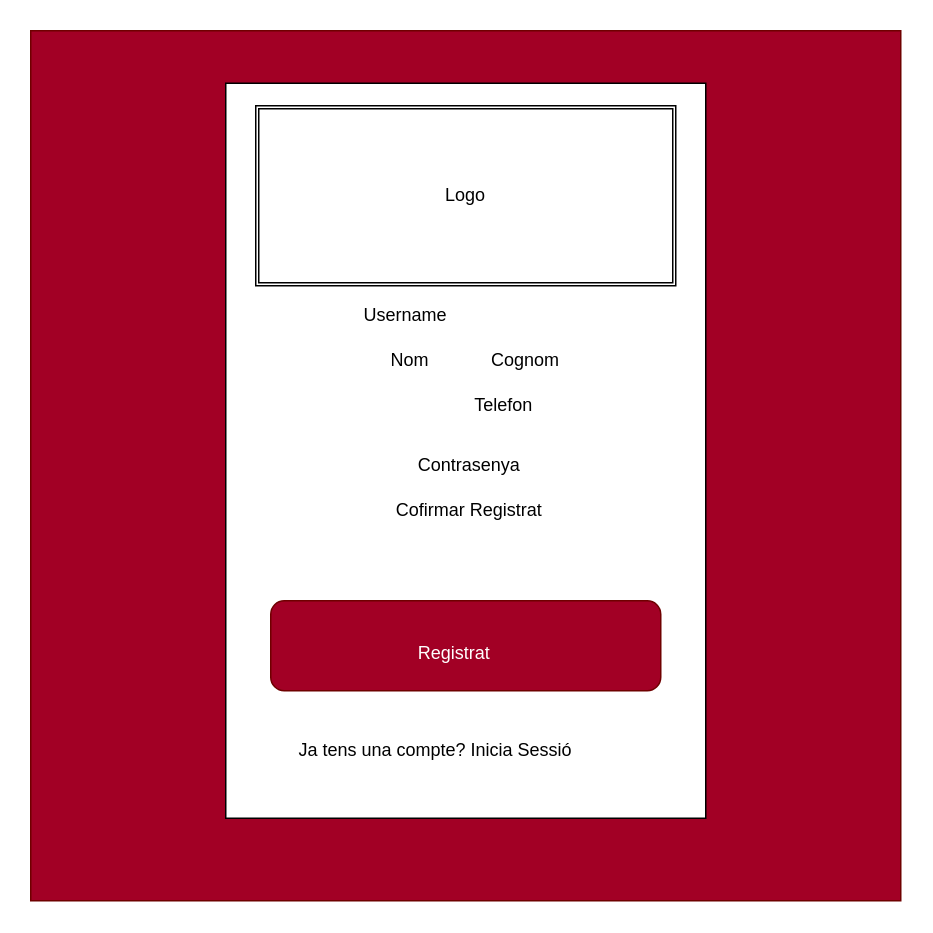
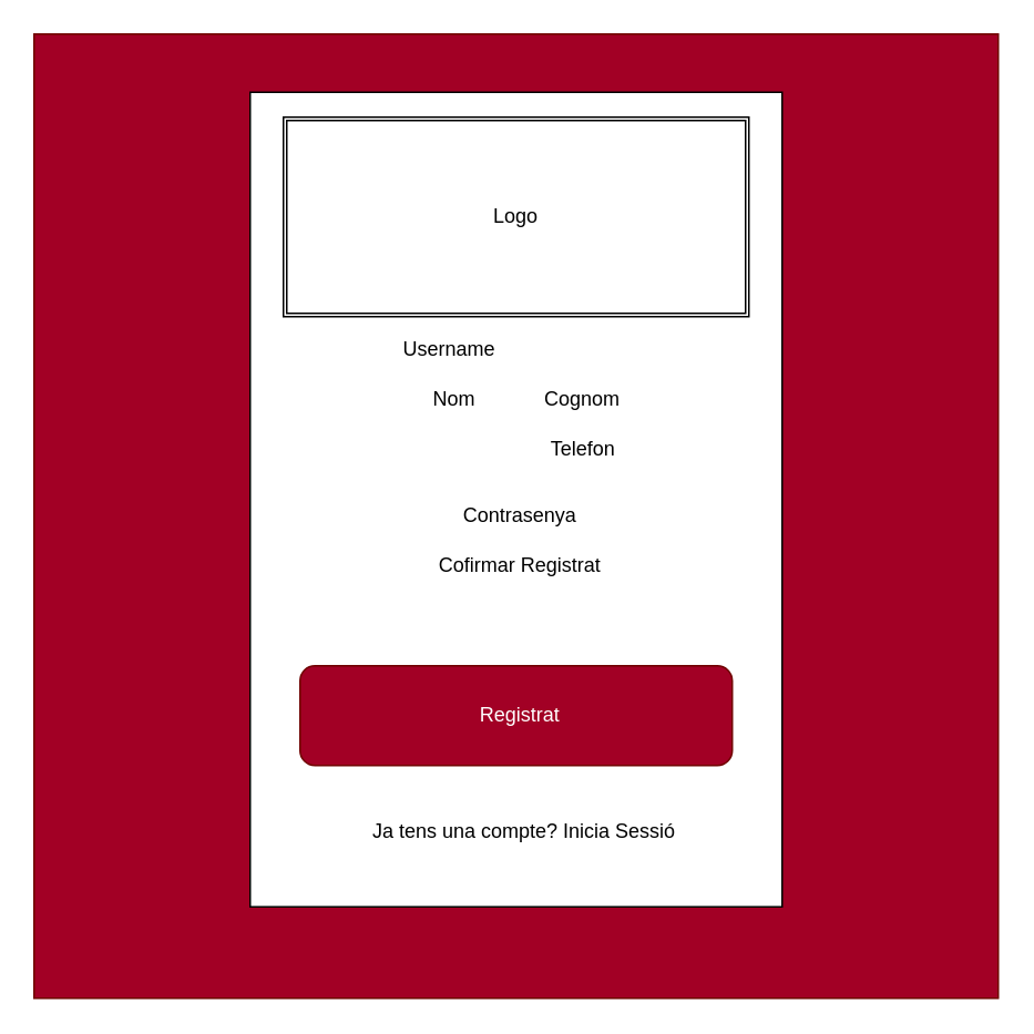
  <mxCell id="0" />
  <mxCell id="1" parent="0" />
  <mxCell id="2" value="" style="whiteSpace=wrap;html=1;aspect=fixed;fillColor=#a20025;strokeColor=#6F0000;fontColor=#ffffff;" parent="1" vertex="1"><mxGeometry x="20" y="20" width="580" height="580" as="geometry" /></mxCell>
  <mxCell id="3" value="" style="rounded=0;whiteSpace=wrap;html=1;rotation=-90;" parent="1" vertex="1"><mxGeometry x="65" y="140" width="490" height="320" as="geometry" /></mxCell>
  <mxCell id="4" value="Username" style="text;html=1;strokeColor=none;fillColor=none;align=center;verticalAlign=middle;whiteSpace=wrap;rounded=0;" parent="1" vertex="1"><mxGeometry x="190" y="200" width="160" height="20" as="geometry" /></mxCell>
  <mxCell id="5" value="Nom" style="text;html=1;strokeColor=none;fillColor=none;align=center;verticalAlign=middle;whiteSpace=wrap;rounded=0;" parent="1" vertex="1"><mxGeometry x="230" y="230" width="86.37" height="20" as="geometry" /></mxCell>
  <mxCell id="6" value="Cognom" style="text;html=1;strokeColor=none;fillColor=none;align=center;verticalAlign=middle;whiteSpace=wrap;rounded=0;" parent="1" vertex="1"><mxGeometry x="306.82" y="230" width="86.37" height="20" as="geometry" /></mxCell>
- <mxCell id="7" value="Telefon" style="text;html=1;strokeColor=none;fillColor=none;align=center;verticalAlign=middle;whiteSpace=wrap;rounded=0;" parent="1" vertex="1"><mxGeometry x="296.59" y="260" width="76.82" height="20" as="geometry" /></mxCell>
+ <mxCell id="7" value="Telefon" style="text;html=1;strokeColor=none;fillColor=none;align=center;verticalAlign=middle;whiteSpace=wrap;rounded=0;" parent="1" vertex="1"><mxGeometry x="311.59" y="260" width="76.82" height="20" as="geometry" /></mxCell>
  <mxCell id="8" value="Contrasenya&lt;span style=&quot;color: rgba(0 , 0 , 0 , 0) ; font-family: monospace ; font-size: 0px&quot;&gt;%3CmxGraphModel%3E%3Croot%3E%3CmxCell%20id%3D%220%22%2F%3E%3CmxCell%20id%3D%221%22%20parent%3D%220%22%2F%3E%3CmxCell%20id%3D%222%22%20value%3D%22Text%22%20style%3D%22text%3Bhtml%3D1%3BstrokeColor%3Dnone%3BfillColor%3Dnone%3Balign%3Dcenter%3BverticalAlign%3Dmiddle%3BwhiteSpace%3Dwrap%3Brounded%3D0%3B%22%20vertex%3D%221%22%20parent%3D%221%22%3E%3CmxGeometry%20x%3D%22303.63%22%20y%3D%22320%22%20width%3D%2276.82%22%20height%3D%2220%22%20as%3D%22geometry%22%2F%3E%3C%2FmxCell%3E%3C%2Froot%3E%3C%2FmxGraphModel%3E&lt;/span&gt;" style="text;html=1;strokeColor=none;fillColor=none;align=center;verticalAlign=middle;whiteSpace=wrap;rounded=0;" parent="1" vertex="1"><mxGeometry x="243.63" y="300" width="137" height="20" as="geometry" /></mxCell>
  <mxCell id="9" value="Cofirmar Registrat" style="text;html=1;strokeColor=none;fillColor=none;align=center;verticalAlign=middle;whiteSpace=wrap;rounded=0;" parent="1" vertex="1"><mxGeometry x="243.63" y="330" width="137" height="20" as="geometry" /></mxCell>
  <mxCell id="10" value="" style="rounded=1;whiteSpace=wrap;html=1;fillColor=#a20025;strokeColor=#6F0000;fontColor=#ffffff;" parent="1" vertex="1"><mxGeometry x="180" y="400" width="260" height="60" as="geometry" /></mxCell>
- <mxCell id="11" value="&lt;font color=&quot;#ffffff&quot;&gt;Registrat&lt;/font&gt;" style="text;html=1;strokeColor=none;fillColor=none;align=center;verticalAlign=middle;whiteSpace=wrap;rounded=0;" parent="1" vertex="1"><mxGeometry x="220" y="425" width="165.23" height="20" as="geometry" /></mxCell>
- <mxCell id="12" value="Ja tens una compte? Inicia Sessió" style="text;html=1;strokeColor=none;fillColor=none;align=center;verticalAlign=middle;whiteSpace=wrap;rounded=0;" parent="1" vertex="1"><mxGeometry x="155" y="490" width="270" height="20" as="geometry" /></mxCell>
+ <mxCell id="11" value="&lt;font color=&quot;#ffffff&quot;&gt;Registrat&lt;/font&gt;" style="text;html=1;strokeColor=none;fillColor=none;align=center;verticalAlign=middle;whiteSpace=wrap;rounded=0;" parent="1" vertex="1"><mxGeometry x="230" y="420" width="165.23" height="20" as="geometry" /></mxCell>
+ <mxCell id="12" value="Ja tens una compte? Inicia Sessió" style="text;html=1;strokeColor=none;fillColor=none;align=center;verticalAlign=middle;whiteSpace=wrap;rounded=0;" parent="1" vertex="1"><mxGeometry x="180" y="490" width="270" height="20" as="geometry" /></mxCell>
  <mxCell id="13" value="Logo" style="shape=ext;double=1;rounded=0;whiteSpace=wrap;html=1;" vertex="1" parent="1"><mxGeometry x="170" y="70" width="280" height="120" as="geometry" /></mxCell>
